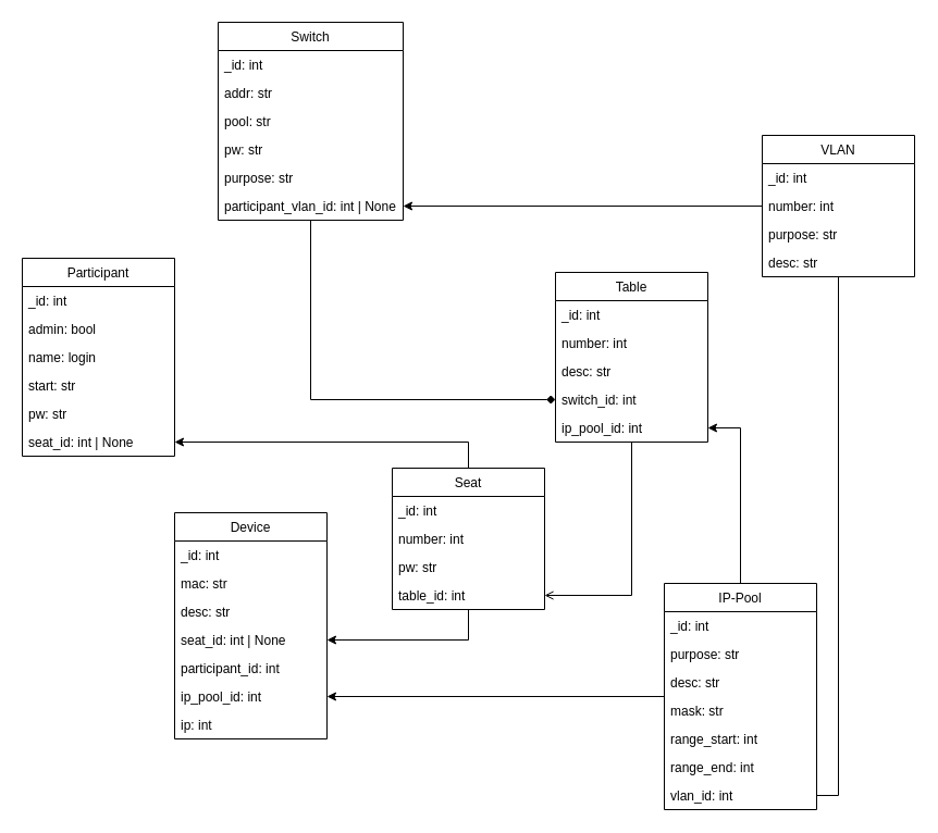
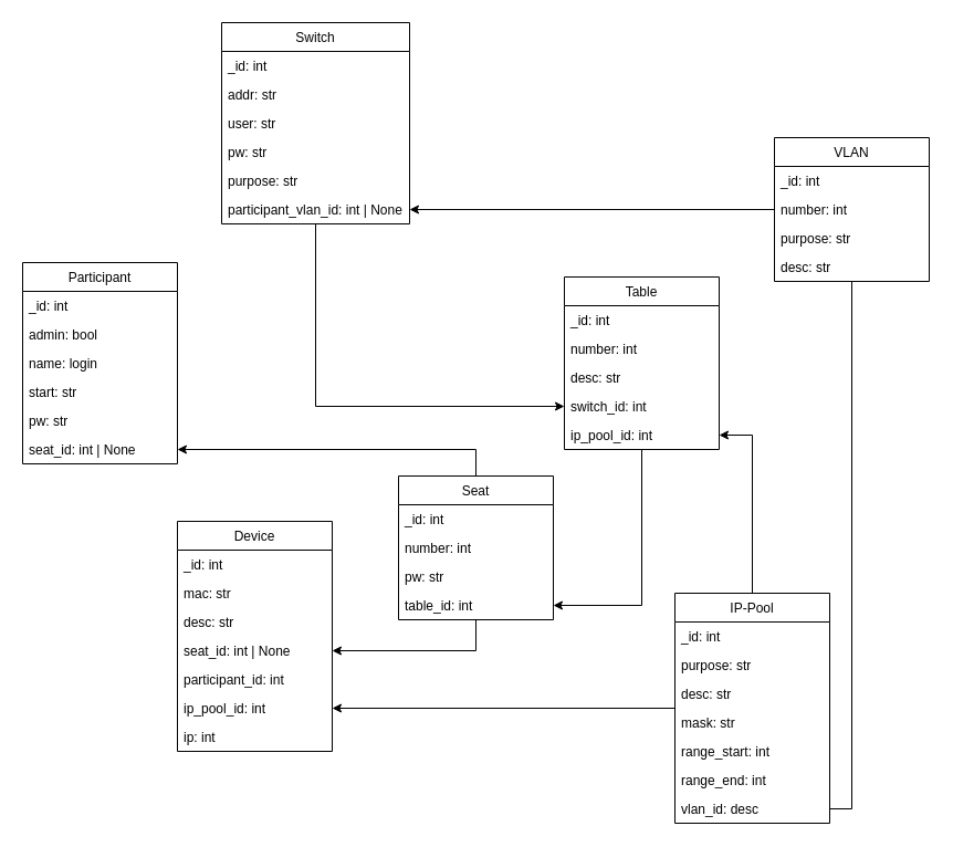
  <mxCell id="0" />
  <mxCell id="1" parent="0" />
  <mxCell id="2" value="Switch" style="swimlane;fontStyle=0;childLayout=stackLayout;horizontal=1;startSize=26;fillColor=none;horizontalStack=0;resizeParent=1;resizeParentMax=0;resizeLast=0;collapsible=1;marginBottom=0;" parent="1" vertex="1"><mxGeometry x="200" y="20" width="170" height="182" as="geometry" /></mxCell>
  <mxCell id="3" value="_id: int" style="text;strokeColor=none;fillColor=none;align=left;verticalAlign=top;spacingLeft=4;spacingRight=4;overflow=hidden;rotatable=0;points=[[0,0.5],[1,0.5]];portConstraint=eastwest;" parent="2" vertex="1"><mxGeometry y="26" width="170" height="26" as="geometry" /></mxCell>
  <mxCell id="4" value="addr: str" style="text;strokeColor=none;fillColor=none;align=left;verticalAlign=top;spacingLeft=4;spacingRight=4;overflow=hidden;rotatable=0;points=[[0,0.5],[1,0.5]];portConstraint=eastwest;" parent="2" vertex="1"><mxGeometry y="52" width="170" height="26" as="geometry" /></mxCell>
- <mxCell id="5" value="pool: str" style="text;strokeColor=none;fillColor=none;align=left;verticalAlign=top;spacingLeft=4;spacingRight=4;overflow=hidden;rotatable=0;points=[[0,0.5],[1,0.5]];portConstraint=eastwest;" parent="2" vertex="1"><mxGeometry y="78" width="170" height="26" as="geometry" /></mxCell>
+ <mxCell id="5" value="user: str" style="text;strokeColor=none;fillColor=none;align=left;verticalAlign=top;spacingLeft=4;spacingRight=4;overflow=hidden;rotatable=0;points=[[0,0.5],[1,0.5]];portConstraint=eastwest;" parent="2" vertex="1"><mxGeometry y="78" width="170" height="26" as="geometry" /></mxCell>
  <mxCell id="6" value="pw: str" style="text;strokeColor=none;fillColor=none;align=left;verticalAlign=top;spacingLeft=4;spacingRight=4;overflow=hidden;rotatable=0;points=[[0,0.5],[1,0.5]];portConstraint=eastwest;" parent="2" vertex="1"><mxGeometry y="104" width="170" height="26" as="geometry" /></mxCell>
  <mxCell id="7" value="purpose: str" style="text;strokeColor=none;fillColor=none;align=left;verticalAlign=top;spacingLeft=4;spacingRight=4;overflow=hidden;rotatable=0;points=[[0,0.5],[1,0.5]];portConstraint=eastwest;" parent="2" vertex="1"><mxGeometry y="130" width="170" height="26" as="geometry" /></mxCell>
  <mxCell id="8" value="participant_vlan_id: int | None" style="text;strokeColor=none;fillColor=none;align=left;verticalAlign=top;spacingLeft=4;spacingRight=4;overflow=hidden;rotatable=0;points=[[0,0.5],[1,0.5]];portConstraint=eastwest;" parent="2" vertex="1"><mxGeometry y="156" width="170" height="26" as="geometry" /></mxCell>
  <mxCell id="9" value="Table" style="swimlane;fontStyle=0;childLayout=stackLayout;horizontal=1;startSize=26;fillColor=none;horizontalStack=0;resizeParent=1;resizeParentMax=0;resizeLast=0;collapsible=1;marginBottom=0;" parent="1" vertex="1"><mxGeometry x="510" y="250" width="140" height="156" as="geometry" /></mxCell>
  <mxCell id="10" value="_id: int" style="text;strokeColor=none;fillColor=none;align=left;verticalAlign=top;spacingLeft=4;spacingRight=4;overflow=hidden;rotatable=0;points=[[0,0.5],[1,0.5]];portConstraint=eastwest;" parent="9" vertex="1"><mxGeometry y="26" width="140" height="26" as="geometry" /></mxCell>
  <mxCell id="11" value="number: int" style="text;strokeColor=none;fillColor=none;align=left;verticalAlign=top;spacingLeft=4;spacingRight=4;overflow=hidden;rotatable=0;points=[[0,0.5],[1,0.5]];portConstraint=eastwest;" parent="9" vertex="1"><mxGeometry y="52" width="140" height="26" as="geometry" /></mxCell>
  <mxCell id="12" value="desc: str" style="text;strokeColor=none;fillColor=none;align=left;verticalAlign=top;spacingLeft=4;spacingRight=4;overflow=hidden;rotatable=0;points=[[0,0.5],[1,0.5]];portConstraint=eastwest;" vertex="1" parent="9"><mxGeometry y="78" width="140" height="26" as="geometry" /></mxCell>
  <mxCell id="13" value="switch_id: int" style="text;strokeColor=none;fillColor=none;align=left;verticalAlign=top;spacingLeft=4;spacingRight=4;overflow=hidden;rotatable=0;points=[[0,0.5],[1,0.5]];portConstraint=eastwest;" parent="9" vertex="1"><mxGeometry y="104" width="140" height="26" as="geometry" /></mxCell>
  <mxCell id="14" value="ip_pool_id: int" style="text;strokeColor=none;fillColor=none;align=left;verticalAlign=top;spacingLeft=4;spacingRight=4;overflow=hidden;rotatable=0;points=[[0,0.5],[1,0.5]];portConstraint=eastwest;" parent="9" vertex="1"><mxGeometry y="130" width="140" height="26" as="geometry" /></mxCell>
- <mxCell id="15" value="" style="endArrow=diamond;html=1;rounded=0;edgeStyle=orthogonalEdgeStyle;" parent="1" source="2" target="13" edge="1"><mxGeometry width="50" height="50" relative="1" as="geometry"><mxPoint x="360" y="470" as="sourcePoint" /><mxPoint x="410" y="420" as="targetPoint" /></mxGeometry></mxCell>
+ <mxCell id="15" value="" style="endArrow=classic;html=1;rounded=0;edgeStyle=orthogonalEdgeStyle;" parent="1" source="2" target="13" edge="1"><mxGeometry width="50" height="50" relative="1" as="geometry"><mxPoint x="360" y="470" as="sourcePoint" /><mxPoint x="410" y="420" as="targetPoint" /></mxGeometry></mxCell>
  <mxCell id="16" value="" style="edgeStyle=orthogonalEdgeStyle;rounded=0;orthogonalLoop=1;jettySize=auto;html=1;" parent="1" source="17" target="29" edge="1"><mxGeometry relative="1" as="geometry"><mxPoint x="234" y="482" as="targetPoint" /></mxGeometry></mxCell>
  <mxCell id="17" value="Seat" style="swimlane;fontStyle=0;childLayout=stackLayout;horizontal=1;startSize=26;fillColor=none;horizontalStack=0;resizeParent=1;resizeParentMax=0;resizeLast=0;collapsible=1;marginBottom=0;" parent="1" vertex="1"><mxGeometry x="360" y="430" width="140" height="130" as="geometry" /></mxCell>
  <mxCell id="18" value="_id: int" style="text;strokeColor=none;fillColor=none;align=left;verticalAlign=top;spacingLeft=4;spacingRight=4;overflow=hidden;rotatable=0;points=[[0,0.5],[1,0.5]];portConstraint=eastwest;" parent="17" vertex="1"><mxGeometry y="26" width="140" height="26" as="geometry" /></mxCell>
  <mxCell id="19" value="number: int" style="text;strokeColor=none;fillColor=none;align=left;verticalAlign=top;spacingLeft=4;spacingRight=4;overflow=hidden;rotatable=0;points=[[0,0.5],[1,0.5]];portConstraint=eastwest;" parent="17" vertex="1"><mxGeometry y="52" width="140" height="26" as="geometry" /></mxCell>
  <mxCell id="20" value="pw: str" style="text;strokeColor=none;fillColor=none;align=left;verticalAlign=top;spacingLeft=4;spacingRight=4;overflow=hidden;rotatable=0;points=[[0,0.5],[1,0.5]];portConstraint=eastwest;" vertex="1" parent="17"><mxGeometry y="78" width="140" height="26" as="geometry" /></mxCell>
  <mxCell id="21" value="table_id: int" style="text;strokeColor=none;fillColor=none;align=left;verticalAlign=top;spacingLeft=4;spacingRight=4;overflow=hidden;rotatable=0;points=[[0,0.5],[1,0.5]];portConstraint=eastwest;" parent="17" vertex="1"><mxGeometry y="104" width="140" height="26" as="geometry" /></mxCell>
- <mxCell id="22" value="" style="endArrow=open;html=1;rounded=0;edgeStyle=orthogonalEdgeStyle;" parent="1" source="9" target="21" edge="1"><mxGeometry width="50" height="50" relative="1" as="geometry"><mxPoint x="610" y="480" as="sourcePoint" /><mxPoint x="660" y="430" as="targetPoint" /></mxGeometry></mxCell>
+ <mxCell id="22" value="" style="endArrow=classic;html=1;rounded=0;edgeStyle=orthogonalEdgeStyle;" parent="1" source="9" target="21" edge="1"><mxGeometry width="50" height="50" relative="1" as="geometry"><mxPoint x="610" y="480" as="sourcePoint" /><mxPoint x="660" y="430" as="targetPoint" /></mxGeometry></mxCell>
  <mxCell id="23" value="Participant" style="swimlane;fontStyle=0;childLayout=stackLayout;horizontal=1;startSize=26;fillColor=none;horizontalStack=0;resizeParent=1;resizeParentMax=0;resizeLast=0;collapsible=1;marginBottom=0;" parent="1" vertex="1"><mxGeometry x="20" y="237" width="140" height="182" as="geometry" /></mxCell>
  <mxCell id="24" value="_id: int" style="text;strokeColor=none;fillColor=none;align=left;verticalAlign=top;spacingLeft=4;spacingRight=4;overflow=hidden;rotatable=0;points=[[0,0.5],[1,0.5]];portConstraint=eastwest;" parent="23" vertex="1"><mxGeometry y="26" width="140" height="26" as="geometry" /></mxCell>
  <mxCell id="25" value="admin: bool" style="text;strokeColor=none;fillColor=none;align=left;verticalAlign=top;spacingLeft=4;spacingRight=4;overflow=hidden;rotatable=0;points=[[0,0.5],[1,0.5]];portConstraint=eastwest;" parent="23" vertex="1"><mxGeometry y="52" width="140" height="26" as="geometry" /></mxCell>
  <mxCell id="26" value="name: login" style="text;strokeColor=none;fillColor=none;align=left;verticalAlign=top;spacingLeft=4;spacingRight=4;overflow=hidden;rotatable=0;points=[[0,0.5],[1,0.5]];portConstraint=eastwest;" parent="23" vertex="1"><mxGeometry y="78" width="140" height="26" as="geometry" /></mxCell>
  <mxCell id="27" value="start: str" style="text;strokeColor=none;fillColor=none;align=left;verticalAlign=top;spacingLeft=4;spacingRight=4;overflow=hidden;rotatable=0;points=[[0,0.5],[1,0.5]];portConstraint=eastwest;" parent="23" vertex="1"><mxGeometry y="104" width="140" height="26" as="geometry" /></mxCell>
  <mxCell id="28" value="pw: str" style="text;strokeColor=none;fillColor=none;align=left;verticalAlign=top;spacingLeft=4;spacingRight=4;overflow=hidden;rotatable=0;points=[[0,0.5],[1,0.5]];portConstraint=eastwest;" parent="23" vertex="1"><mxGeometry y="130" width="140" height="26" as="geometry" /></mxCell>
  <mxCell id="29" value="seat_id: int | None" style="text;strokeColor=none;fillColor=none;align=left;verticalAlign=top;spacingLeft=4;spacingRight=4;overflow=hidden;rotatable=0;points=[[0,0.5],[1,0.5]];portConstraint=eastwest;" parent="23" vertex="1"><mxGeometry y="156" width="140" height="26" as="geometry" /></mxCell>
  <mxCell id="30" value="Device" style="swimlane;fontStyle=0;childLayout=stackLayout;horizontal=1;startSize=26;fillColor=none;horizontalStack=0;resizeParent=1;resizeParentMax=0;resizeLast=0;collapsible=1;marginBottom=0;" parent="1" vertex="1"><mxGeometry x="160" y="471" width="140" height="208" as="geometry" /></mxCell>
  <mxCell id="31" value="_id: int" style="text;strokeColor=none;fillColor=none;align=left;verticalAlign=top;spacingLeft=4;spacingRight=4;overflow=hidden;rotatable=0;points=[[0,0.5],[1,0.5]];portConstraint=eastwest;" parent="30" vertex="1"><mxGeometry y="26" width="140" height="26" as="geometry" /></mxCell>
  <mxCell id="32" value="mac: str" style="text;strokeColor=none;fillColor=none;align=left;verticalAlign=top;spacingLeft=4;spacingRight=4;overflow=hidden;rotatable=0;points=[[0,0.5],[1,0.5]];portConstraint=eastwest;" parent="30" vertex="1"><mxGeometry y="52" width="140" height="26" as="geometry" /></mxCell>
  <mxCell id="33" value="desc: str" style="text;strokeColor=none;fillColor=none;align=left;verticalAlign=top;spacingLeft=4;spacingRight=4;overflow=hidden;rotatable=0;points=[[0,0.5],[1,0.5]];portConstraint=eastwest;" parent="30" vertex="1"><mxGeometry y="78" width="140" height="26" as="geometry" /></mxCell>
  <mxCell id="34" value="seat_id: int | None" style="text;strokeColor=none;fillColor=none;align=left;verticalAlign=top;spacingLeft=4;spacingRight=4;overflow=hidden;rotatable=0;points=[[0,0.5],[1,0.5]];portConstraint=eastwest;" parent="30" vertex="1"><mxGeometry y="104" width="140" height="26" as="geometry" /></mxCell>
  <mxCell id="35" value="participant_id: int" style="text;strokeColor=none;fillColor=none;align=left;verticalAlign=top;spacingLeft=4;spacingRight=4;overflow=hidden;rotatable=0;points=[[0,0.5],[1,0.5]];portConstraint=eastwest;" parent="30" vertex="1"><mxGeometry y="130" width="140" height="26" as="geometry" /></mxCell>
  <mxCell id="36" value="ip_pool_id: int" style="text;strokeColor=none;fillColor=none;align=left;verticalAlign=top;spacingLeft=4;spacingRight=4;overflow=hidden;rotatable=0;points=[[0,0.5],[1,0.5]];portConstraint=eastwest;" parent="30" vertex="1"><mxGeometry y="156" width="140" height="26" as="geometry" /></mxCell>
  <mxCell id="37" value="ip: int" style="text;strokeColor=none;fillColor=none;align=left;verticalAlign=top;spacingLeft=4;spacingRight=4;overflow=hidden;rotatable=0;points=[[0,0.5],[1,0.5]];portConstraint=eastwest;" parent="30" vertex="1"><mxGeometry y="182" width="140" height="26" as="geometry" /></mxCell>
  <mxCell id="38" value="VLAN" style="swimlane;fontStyle=0;childLayout=stackLayout;horizontal=1;startSize=26;fillColor=none;horizontalStack=0;resizeParent=1;resizeParentMax=0;resizeLast=0;collapsible=1;marginBottom=0;" parent="1" vertex="1"><mxGeometry x="700" y="124" width="140" height="130" as="geometry" /></mxCell>
  <mxCell id="39" value="_id: int" style="text;strokeColor=none;fillColor=none;align=left;verticalAlign=top;spacingLeft=4;spacingRight=4;overflow=hidden;rotatable=0;points=[[0,0.5],[1,0.5]];portConstraint=eastwest;" parent="38" vertex="1"><mxGeometry y="26" width="140" height="26" as="geometry" /></mxCell>
  <mxCell id="40" value="number: int" style="text;strokeColor=none;fillColor=none;align=left;verticalAlign=top;spacingLeft=4;spacingRight=4;overflow=hidden;rotatable=0;points=[[0,0.5],[1,0.5]];portConstraint=eastwest;" parent="38" vertex="1"><mxGeometry y="52" width="140" height="26" as="geometry" /></mxCell>
  <mxCell id="41" value="purpose: str" style="text;strokeColor=none;fillColor=none;align=left;verticalAlign=top;spacingLeft=4;spacingRight=4;overflow=hidden;rotatable=0;points=[[0,0.5],[1,0.5]];portConstraint=eastwest;" parent="38" vertex="1"><mxGeometry y="78" width="140" height="26" as="geometry" /></mxCell>
  <mxCell id="42" value="desc: str" style="text;strokeColor=none;fillColor=none;align=left;verticalAlign=top;spacingLeft=4;spacingRight=4;overflow=hidden;rotatable=0;points=[[0,0.5],[1,0.5]];portConstraint=eastwest;" parent="38" vertex="1"><mxGeometry y="104" width="140" height="26" as="geometry" /></mxCell>
  <mxCell id="43" style="edgeStyle=orthogonalEdgeStyle;rounded=0;orthogonalLoop=1;jettySize=auto;html=1;" parent="1" source="44" target="14" edge="1"><mxGeometry relative="1" as="geometry" /></mxCell>
  <mxCell id="44" value="IP-Pool" style="swimlane;fontStyle=0;childLayout=stackLayout;horizontal=1;startSize=26;fillColor=none;horizontalStack=0;resizeParent=1;resizeParentMax=0;resizeLast=0;collapsible=1;marginBottom=0;" parent="1" vertex="1"><mxGeometry x="610" y="536" width="140" height="208" as="geometry" /></mxCell>
  <mxCell id="45" value="_id: int" style="text;strokeColor=none;fillColor=none;align=left;verticalAlign=top;spacingLeft=4;spacingRight=4;overflow=hidden;rotatable=0;points=[[0,0.5],[1,0.5]];portConstraint=eastwest;" parent="44" vertex="1"><mxGeometry y="26" width="140" height="26" as="geometry" /></mxCell>
  <mxCell id="46" value="purpose: str" style="text;strokeColor=none;fillColor=none;align=left;verticalAlign=top;spacingLeft=4;spacingRight=4;overflow=hidden;rotatable=0;points=[[0,0.5],[1,0.5]];portConstraint=eastwest;" parent="44" vertex="1"><mxGeometry y="52" width="140" height="26" as="geometry" /></mxCell>
  <mxCell id="47" value="desc: str" style="text;strokeColor=none;fillColor=none;align=left;verticalAlign=top;spacingLeft=4;spacingRight=4;overflow=hidden;rotatable=0;points=[[0,0.5],[1,0.5]];portConstraint=eastwest;" parent="44" vertex="1"><mxGeometry y="78" width="140" height="26" as="geometry" /></mxCell>
  <mxCell id="48" value="mask: str" style="text;strokeColor=none;fillColor=none;align=left;verticalAlign=top;spacingLeft=4;spacingRight=4;overflow=hidden;rotatable=0;points=[[0,0.5],[1,0.5]];portConstraint=eastwest;" parent="44" vertex="1"><mxGeometry y="104" width="140" height="26" as="geometry" /></mxCell>
  <mxCell id="49" value="range_start: int" style="text;strokeColor=none;fillColor=none;align=left;verticalAlign=top;spacingLeft=4;spacingRight=4;overflow=hidden;rotatable=0;points=[[0,0.5],[1,0.5]];portConstraint=eastwest;" parent="44" vertex="1"><mxGeometry y="130" width="140" height="26" as="geometry" /></mxCell>
  <mxCell id="50" value="range_end: int" style="text;strokeColor=none;fillColor=none;align=left;verticalAlign=top;spacingLeft=4;spacingRight=4;overflow=hidden;rotatable=0;points=[[0,0.5],[1,0.5]];portConstraint=eastwest;" parent="44" vertex="1"><mxGeometry y="156" width="140" height="26" as="geometry" /></mxCell>
- <mxCell id="51" value="vlan_id: int" style="text;strokeColor=none;fillColor=none;align=left;verticalAlign=top;spacingLeft=4;spacingRight=4;overflow=hidden;rotatable=0;points=[[0,0.5],[1,0.5]];portConstraint=eastwest;" parent="44" vertex="1"><mxGeometry y="182" width="140" height="26" as="geometry" /></mxCell>
+ <mxCell id="51" value="vlan_id: desc" style="text;strokeColor=none;fillColor=none;align=left;verticalAlign=top;spacingLeft=4;spacingRight=4;overflow=hidden;rotatable=0;points=[[0,0.5],[1,0.5]];portConstraint=eastwest;" parent="44" vertex="1"><mxGeometry y="182" width="140" height="26" as="geometry" /></mxCell>
  <mxCell id="52" style="edgeStyle=orthogonalEdgeStyle;rounded=0;orthogonalLoop=1;jettySize=auto;html=1;endArrow=none;" parent="1" source="38" target="51" edge="1"><mxGeometry relative="1" as="geometry" /></mxCell>
  <mxCell id="53" style="edgeStyle=orthogonalEdgeStyle;rounded=0;orthogonalLoop=1;jettySize=auto;html=1;" parent="1" source="38" target="8" edge="1"><mxGeometry relative="1" as="geometry" /></mxCell>
  <mxCell id="54" style="edgeStyle=orthogonalEdgeStyle;rounded=0;orthogonalLoop=1;jettySize=auto;html=1;" parent="1" source="44" target="36" edge="1"><mxGeometry relative="1" as="geometry" /></mxCell>
  <mxCell id="55" style="edgeStyle=orthogonalEdgeStyle;rounded=0;orthogonalLoop=1;jettySize=auto;html=1;" parent="1" source="17" target="34" edge="1"><mxGeometry relative="1" as="geometry" /></mxCell>
